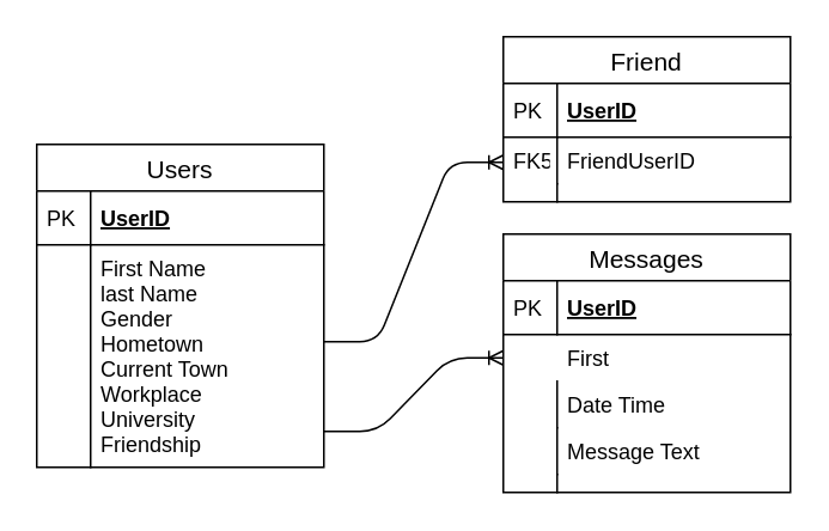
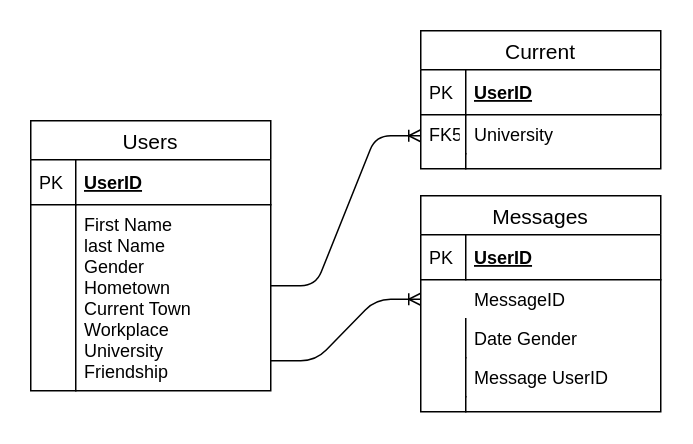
  <mxCell id="0" />
  <mxCell id="1" parent="0" />
  <mxCell id="2" value="Users" style="swimlane;fontStyle=0;childLayout=stackLayout;horizontal=1;startSize=26;horizontalStack=0;resizeParent=1;resizeParentMax=0;resizeLast=0;collapsible=1;marginBottom=0;align=center;fontSize=14;" vertex="1" parent="1"><mxGeometry x="20" y="80" width="160" height="180" as="geometry" /></mxCell>
  <mxCell id="3" value="UserID" style="shape=partialRectangle;top=0;left=0;right=0;bottom=1;align=left;verticalAlign=middle;fillColor=none;spacingLeft=34;spacingRight=4;overflow=hidden;rotatable=0;points=[[0,0.5],[1,0.5]];portConstraint=eastwest;dropTarget=0;fontStyle=5;fontSize=12;" vertex="1" parent="2"><mxGeometry y="26" width="160" height="30" as="geometry" /></mxCell>
  <mxCell id="4" value="PK" style="shape=partialRectangle;top=0;left=0;bottom=0;fillColor=none;align=left;verticalAlign=middle;spacingLeft=4;spacingRight=4;overflow=hidden;rotatable=0;points=[];portConstraint=eastwest;part=1;fontSize=12;" vertex="1" connectable="0" parent="3"><mxGeometry width="30" height="30" as="geometry" /></mxCell>
  <mxCell id="5" value="First Name&#10;last Name&#10;Gender&#10;Hometown&#10;Current Town&#10;Workplace&#10;University&#10;Friendship &#10;&#10;" style="shape=partialRectangle;top=0;left=0;right=0;bottom=0;align=left;verticalAlign=top;fillColor=none;spacingLeft=34;spacingRight=4;overflow=hidden;rotatable=0;points=[[0,0.5],[1,0.5]];portConstraint=eastwest;dropTarget=0;fontSize=12;" vertex="1" parent="2"><mxGeometry y="56" width="160" height="124" as="geometry" /></mxCell>
  <mxCell id="6" value="" style="shape=partialRectangle;top=0;left=0;bottom=0;fillColor=none;align=left;verticalAlign=top;spacingLeft=4;spacingRight=4;overflow=hidden;rotatable=0;points=[];portConstraint=eastwest;part=1;fontSize=12;" vertex="1" connectable="0" parent="5"><mxGeometry width="30" height="124" as="geometry" /></mxCell>
  <mxCell id="7" value="" style="shape=partialRectangle;top=0;left=0;right=0;bottom=0;align=left;verticalAlign=top;fillColor=none;spacingLeft=34;spacingRight=4;overflow=hidden;rotatable=0;points=[[0,0.5],[1,0.5]];portConstraint=eastwest;dropTarget=0;fontSize=12;" vertex="1" parent="2"><mxGeometry y="180" width="160" as="geometry" /></mxCell>
  <mxCell id="8" value="" style="shape=partialRectangle;top=0;left=0;bottom=0;fillColor=none;align=left;verticalAlign=top;spacingLeft=4;spacingRight=4;overflow=hidden;rotatable=0;points=[];portConstraint=eastwest;part=1;fontSize=12;" vertex="1" connectable="0" parent="7"><mxGeometry width="30" as="geometry" /></mxCell>
  <mxCell id="9" value="" style="edgeStyle=entityRelationEdgeStyle;fontSize=12;html=1;endArrow=ERoneToMany;" edge="1" parent="1"><mxGeometry width="100" height="100" relative="1" as="geometry"><mxPoint x="180" y="190" as="sourcePoint" /><mxPoint x="280" y="90" as="targetPoint" /></mxGeometry></mxCell>
- <mxCell id="10" value="Friend" style="swimlane;fontStyle=0;childLayout=stackLayout;horizontal=1;startSize=26;horizontalStack=0;resizeParent=1;resizeParentMax=0;resizeLast=0;collapsible=1;marginBottom=0;align=center;fontSize=14;" vertex="1" parent="1"><mxGeometry x="280" y="20" width="160" height="92" as="geometry" /></mxCell>
+ <mxCell id="10" value="Current" style="swimlane;fontStyle=0;childLayout=stackLayout;horizontal=1;startSize=26;horizontalStack=0;resizeParent=1;resizeParentMax=0;resizeLast=0;collapsible=1;marginBottom=0;align=center;fontSize=14;" vertex="1" parent="1"><mxGeometry x="280" y="20" width="160" height="92" as="geometry" /></mxCell>
  <mxCell id="11" value="UserID" style="shape=partialRectangle;top=0;left=0;right=0;bottom=1;align=left;verticalAlign=middle;fillColor=none;spacingLeft=34;spacingRight=4;overflow=hidden;rotatable=0;points=[[0,0.5],[1,0.5]];portConstraint=eastwest;dropTarget=0;fontStyle=5;fontSize=12;" vertex="1" parent="10"><mxGeometry y="26" width="160" height="30" as="geometry" /></mxCell>
  <mxCell id="12" value="PK" style="shape=partialRectangle;top=0;left=0;bottom=0;fillColor=none;align=left;verticalAlign=middle;spacingLeft=4;spacingRight=4;overflow=hidden;rotatable=0;points=[];portConstraint=eastwest;part=1;fontSize=12;" vertex="1" connectable="0" parent="11"><mxGeometry width="30" height="30" as="geometry" /></mxCell>
- <mxCell id="13" value="FriendUserID" style="shape=partialRectangle;top=0;left=0;right=0;bottom=0;align=left;verticalAlign=top;fillColor=none;spacingLeft=34;spacingRight=4;overflow=hidden;rotatable=0;points=[[0,0.5],[1,0.5]];portConstraint=eastwest;dropTarget=0;fontSize=12;" vertex="1" parent="10"><mxGeometry y="56" width="160" height="26" as="geometry" /></mxCell>
+ <mxCell id="13" value="University" style="shape=partialRectangle;top=0;left=0;right=0;bottom=0;align=left;verticalAlign=top;fillColor=none;spacingLeft=34;spacingRight=4;overflow=hidden;rotatable=0;points=[[0,0.5],[1,0.5]];portConstraint=eastwest;dropTarget=0;fontSize=12;" vertex="1" parent="10"><mxGeometry y="56" width="160" height="26" as="geometry" /></mxCell>
  <mxCell id="14" value="FK5" style="shape=partialRectangle;top=0;left=0;bottom=0;fillColor=none;align=left;verticalAlign=top;spacingLeft=4;spacingRight=4;overflow=hidden;rotatable=0;points=[];portConstraint=eastwest;part=1;fontSize=12;" vertex="1" connectable="0" parent="13"><mxGeometry width="30" height="26" as="geometry" /></mxCell>
  <mxCell id="15" value="" style="shape=partialRectangle;top=0;left=0;right=0;bottom=0;align=left;verticalAlign=top;fillColor=none;spacingLeft=34;spacingRight=4;overflow=hidden;rotatable=0;points=[[0,0.5],[1,0.5]];portConstraint=eastwest;dropTarget=0;fontSize=12;" vertex="1" parent="10"><mxGeometry y="82" width="160" height="10" as="geometry" /></mxCell>
  <mxCell id="16" value="" style="shape=partialRectangle;top=0;left=0;bottom=0;fillColor=none;align=left;verticalAlign=top;spacingLeft=4;spacingRight=4;overflow=hidden;rotatable=0;points=[];portConstraint=eastwest;part=1;fontSize=12;" vertex="1" connectable="0" parent="15"><mxGeometry width="30" height="10" as="geometry" /></mxCell>
  <mxCell id="17" value="" style="edgeStyle=entityRelationEdgeStyle;fontSize=12;html=1;endArrow=ERoneToMany;entryX=0;entryY=0.5;entryDx=0;entryDy=0;" edge="1" parent="1" target="21"><mxGeometry width="100" height="100" relative="1" as="geometry"><mxPoint x="180" y="240" as="sourcePoint" /><mxPoint x="270" y="200" as="targetPoint" /></mxGeometry></mxCell>
  <mxCell id="18" value="Messages" style="swimlane;fontStyle=0;childLayout=stackLayout;horizontal=1;startSize=26;horizontalStack=0;resizeParent=1;resizeParentMax=0;resizeLast=0;collapsible=1;marginBottom=0;align=center;fontSize=14;" vertex="1" parent="1"><mxGeometry x="280" y="130" width="160" height="144" as="geometry" /></mxCell>
  <mxCell id="19" value="UserID" style="shape=partialRectangle;top=0;left=0;right=0;bottom=1;align=left;verticalAlign=middle;fillColor=none;spacingLeft=34;spacingRight=4;overflow=hidden;rotatable=0;points=[[0,0.5],[1,0.5]];portConstraint=eastwest;dropTarget=0;fontStyle=5;fontSize=12;" vertex="1" parent="18"><mxGeometry y="26" width="160" height="30" as="geometry" /></mxCell>
  <mxCell id="20" value="PK" style="shape=partialRectangle;top=0;left=0;bottom=0;fillColor=none;align=left;verticalAlign=middle;spacingLeft=4;spacingRight=4;overflow=hidden;rotatable=0;points=[];portConstraint=eastwest;part=1;fontSize=12;" vertex="1" connectable="0" parent="19"><mxGeometry width="30" height="30" as="geometry" /></mxCell>
- <mxCell id="21" value="First" style="shape=partialRectangle;top=0;left=0;right=0;bottom=0;align=left;verticalAlign=top;fillColor=none;spacingLeft=34;spacingRight=4;overflow=hidden;rotatable=0;points=[[0,0.5],[1,0.5]];portConstraint=eastwest;dropTarget=0;fontSize=12;" vertex="1" parent="18"><mxGeometry y="56" width="160" height="26" as="geometry" /></mxCell>
- <mxCell id="22" value="Date Time" style="shape=partialRectangle;top=0;left=0;right=0;bottom=0;align=left;verticalAlign=top;fillColor=none;spacingLeft=34;spacingRight=4;overflow=hidden;rotatable=0;points=[[0,0.5],[1,0.5]];portConstraint=eastwest;dropTarget=0;fontSize=12;" vertex="1" parent="18"><mxGeometry y="82" width="160" height="26" as="geometry" /></mxCell>
+ <mxCell id="21" value="MessageID" style="shape=partialRectangle;top=0;left=0;right=0;bottom=0;align=left;verticalAlign=top;fillColor=none;spacingLeft=34;spacingRight=4;overflow=hidden;rotatable=0;points=[[0,0.5],[1,0.5]];portConstraint=eastwest;dropTarget=0;fontSize=12;" vertex="1" parent="18"><mxGeometry y="56" width="160" height="26" as="geometry" /></mxCell>
+ <mxCell id="22" value="Date Gender" style="shape=partialRectangle;top=0;left=0;right=0;bottom=0;align=left;verticalAlign=top;fillColor=none;spacingLeft=34;spacingRight=4;overflow=hidden;rotatable=0;points=[[0,0.5],[1,0.5]];portConstraint=eastwest;dropTarget=0;fontSize=12;" vertex="1" parent="18"><mxGeometry y="82" width="160" height="26" as="geometry" /></mxCell>
  <mxCell id="23" value="" style="shape=partialRectangle;top=0;left=0;bottom=0;fillColor=none;align=left;verticalAlign=top;spacingLeft=4;spacingRight=4;overflow=hidden;rotatable=0;points=[];portConstraint=eastwest;part=1;fontSize=12;" vertex="1" connectable="0" parent="22"><mxGeometry width="30" height="26" as="geometry" /></mxCell>
- <mxCell id="24" value="Message Text" style="shape=partialRectangle;top=0;left=0;right=0;bottom=0;align=left;verticalAlign=top;fillColor=none;spacingLeft=34;spacingRight=4;overflow=hidden;rotatable=0;points=[[0,0.5],[1,0.5]];portConstraint=eastwest;dropTarget=0;fontSize=12;" vertex="1" parent="18"><mxGeometry y="108" width="160" height="26" as="geometry" /></mxCell>
+ <mxCell id="24" value="Message UserID" style="shape=partialRectangle;top=0;left=0;right=0;bottom=0;align=left;verticalAlign=top;fillColor=none;spacingLeft=34;spacingRight=4;overflow=hidden;rotatable=0;points=[[0,0.5],[1,0.5]];portConstraint=eastwest;dropTarget=0;fontSize=12;" vertex="1" parent="18"><mxGeometry y="108" width="160" height="26" as="geometry" /></mxCell>
  <mxCell id="25" value="" style="shape=partialRectangle;top=0;left=0;bottom=0;fillColor=none;align=left;verticalAlign=top;spacingLeft=4;spacingRight=4;overflow=hidden;rotatable=0;points=[];portConstraint=eastwest;part=1;fontSize=12;" vertex="1" connectable="0" parent="24"><mxGeometry width="30" height="26" as="geometry" /></mxCell>
  <mxCell id="26" value="" style="shape=partialRectangle;top=0;left=0;right=0;bottom=0;align=left;verticalAlign=top;fillColor=none;spacingLeft=34;spacingRight=4;overflow=hidden;rotatable=0;points=[[0,0.5],[1,0.5]];portConstraint=eastwest;dropTarget=0;fontSize=12;" vertex="1" parent="18"><mxGeometry y="134" width="160" height="10" as="geometry" /></mxCell>
  <mxCell id="27" value="" style="shape=partialRectangle;top=0;left=0;bottom=0;fillColor=none;align=left;verticalAlign=top;spacingLeft=4;spacingRight=4;overflow=hidden;rotatable=0;points=[];portConstraint=eastwest;part=1;fontSize=12;" vertex="1" connectable="0" parent="26"><mxGeometry width="30" height="10" as="geometry" /></mxCell>
